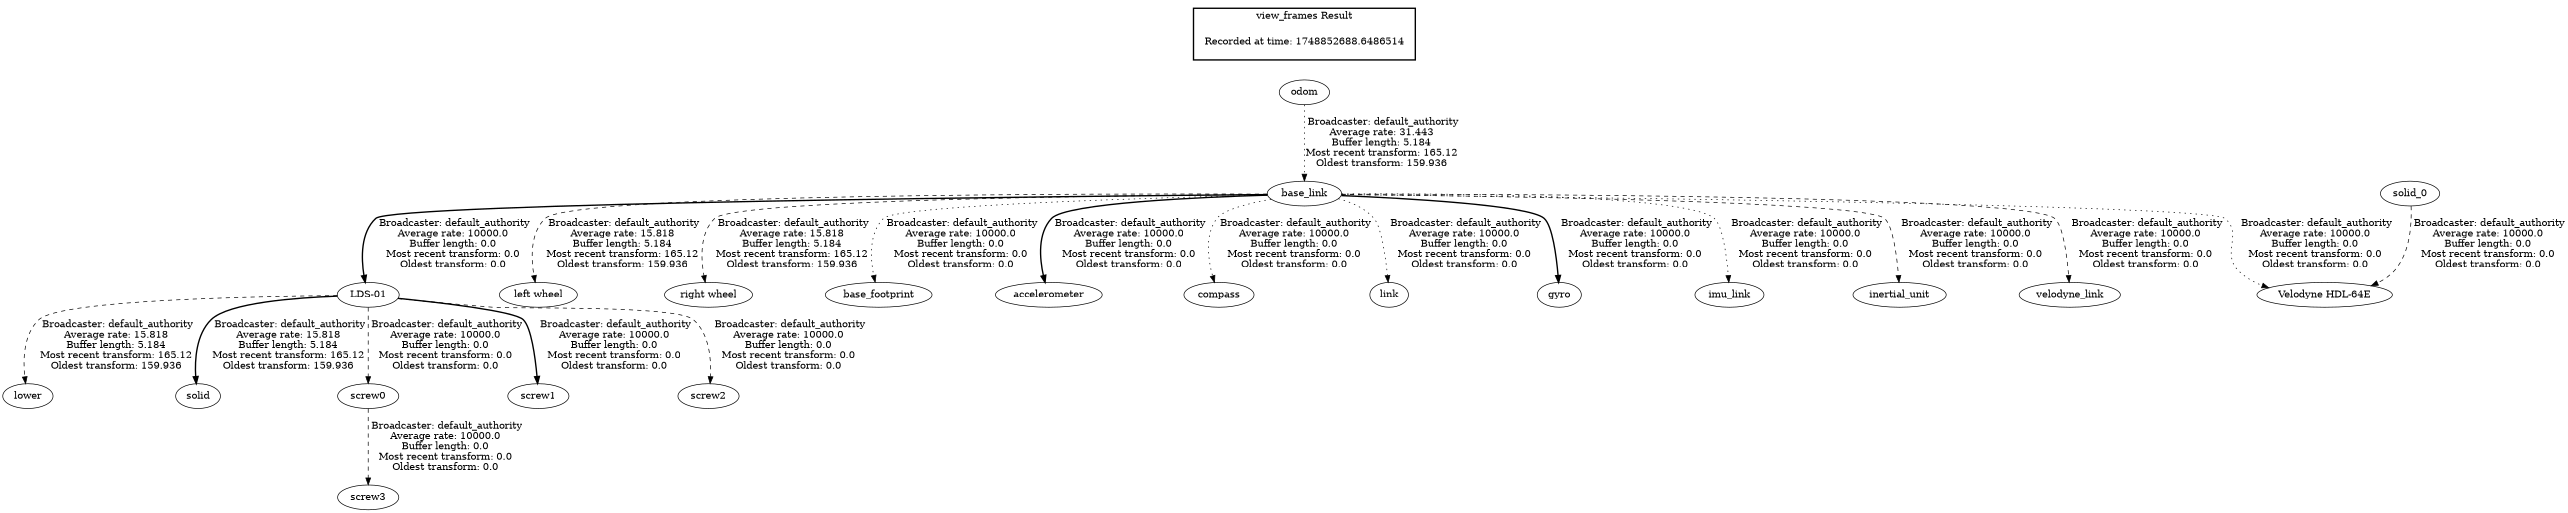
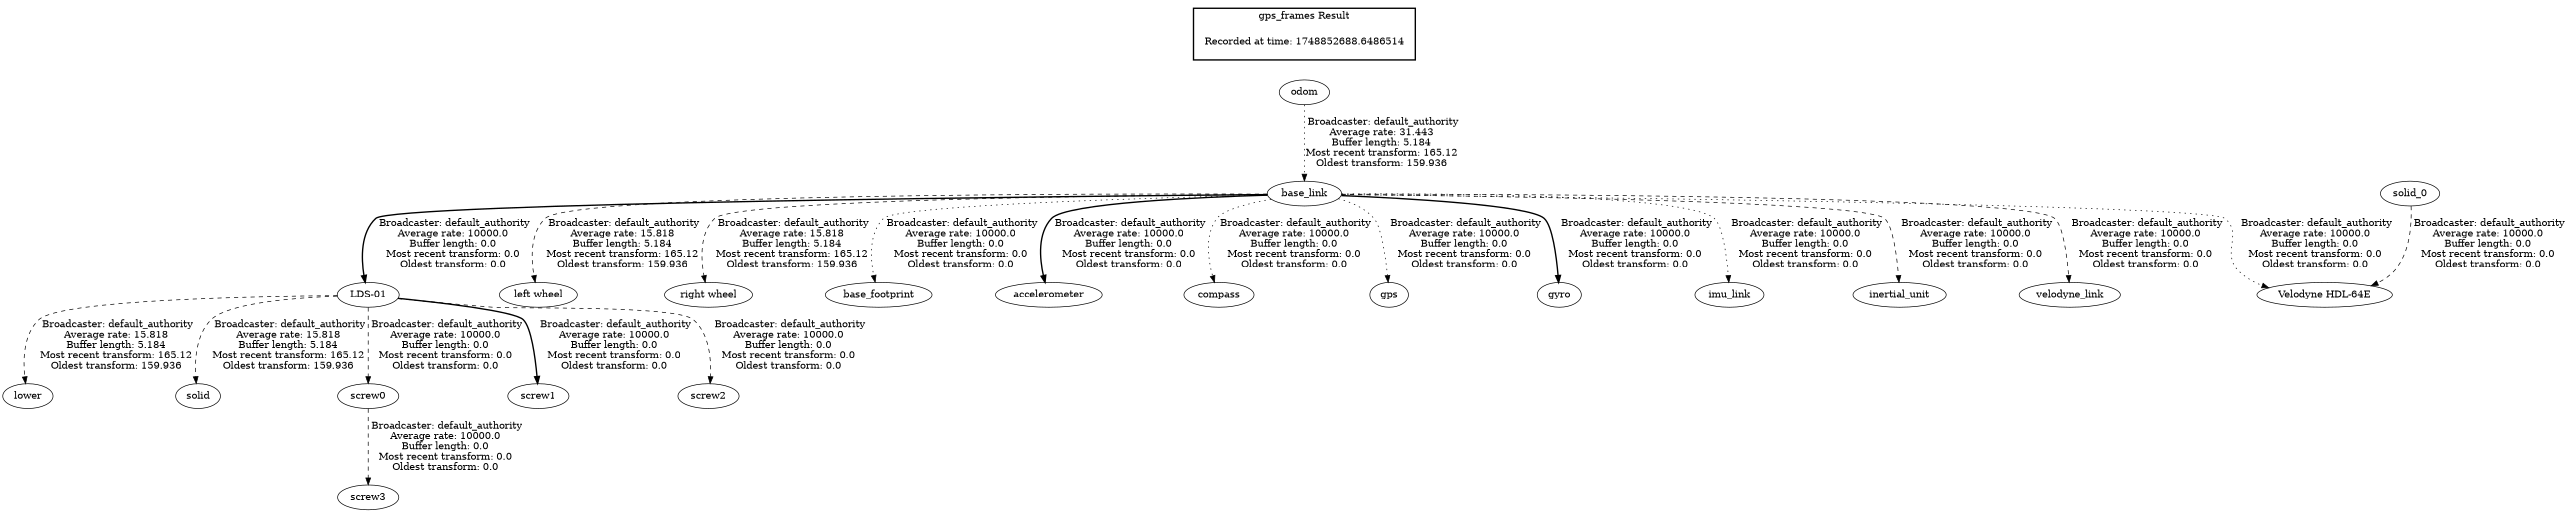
  digraph {
    edge [style=dashed]
    "Recorded at time: 1748852688.6486514" [shape=plaintext]
    odom
    base_link
    velodyne_link
    "LDS-01"
    "left wheel"
    "right wheel"
    base_footprint
    "Velodyne HDL-64E"
    accelerometer
    compass
-   gps [label=link]
+   gps
    gyro
    imu_link
    inertial_unit
    lower
    solid
    screw0
    screw1
    screw2
    screw3
    solid_0
    subgraph cluster_1 {
      color=black
-     label="view_frames Result"
+     label="gps_frames Result"
      style=bold
      "Recorded at time: 1748852688.6486514"
    }
    "Recorded at time: 1748852688.6486514" -> odom [style=invis]
    odom -> base_link [label=" Broadcaster: default_authority\nAverage rate: 31.443\nBuffer length: 5.184\nMost recent transform: 165.12\nOldest transform: 159.936\n" style=dotted]
    base_link -> velodyne_link [label=" Broadcaster: default_authority\nAverage rate: 10000.0\nBuffer length: 0.0\nMost recent transform: 0.0\nOldest transform: 0.0\n"]
    base_link -> "LDS-01" [label=" Broadcaster: default_authority\nAverage rate: 10000.0\nBuffer length: 0.0\nMost recent transform: 0.0\nOldest transform: 0.0\n" style=bold]
    base_link -> "left wheel" [label=" Broadcaster: default_authority\nAverage rate: 15.818\nBuffer length: 5.184\nMost recent transform: 165.12\nOldest transform: 159.936\n"]
    base_link -> "right wheel" [label=" Broadcaster: default_authority\nAverage rate: 15.818\nBuffer length: 5.184\nMost recent transform: 165.12\nOldest transform: 159.936\n"]
    base_link -> base_footprint [label=" Broadcaster: default_authority\nAverage rate: 10000.0\nBuffer length: 0.0\nMost recent transform: 0.0\nOldest transform: 0.0\n" style=dotted]
    base_link -> "Velodyne HDL-64E" [label=" Broadcaster: default_authority\nAverage rate: 10000.0\nBuffer length: 0.0\nMost recent transform: 0.0\nOldest transform: 0.0\n" style=dotted]
    base_link -> accelerometer [label=" Broadcaster: default_authority\nAverage rate: 10000.0\nBuffer length: 0.0\nMost recent transform: 0.0\nOldest transform: 0.0\n" style=bold]
    base_link -> compass [label=" Broadcaster: default_authority\nAverage rate: 10000.0\nBuffer length: 0.0\nMost recent transform: 0.0\nOldest transform: 0.0\n" style=dotted]
    base_link -> gps [label=" Broadcaster: default_authority\nAverage rate: 10000.0\nBuffer length: 0.0\nMost recent transform: 0.0\nOldest transform: 0.0\n" style=dotted]
    base_link -> gyro [label=" Broadcaster: default_authority\nAverage rate: 10000.0\nBuffer length: 0.0\nMost recent transform: 0.0\nOldest transform: 0.0\n" style=bold]
    base_link -> imu_link [label=" Broadcaster: default_authority\nAverage rate: 10000.0\nBuffer length: 0.0\nMost recent transform: 0.0\nOldest transform: 0.0\n" style=dotted]
    base_link -> inertial_unit [label=" Broadcaster: default_authority\nAverage rate: 10000.0\nBuffer length: 0.0\nMost recent transform: 0.0\nOldest transform: 0.0\n"]
    "LDS-01" -> lower [label=" Broadcaster: default_authority\nAverage rate: 15.818\nBuffer length: 5.184\nMost recent transform: 165.12\nOldest transform: 159.936\n"]
-   "LDS-01" -> solid [label=" Broadcaster: default_authority\nAverage rate: 15.818\nBuffer length: 5.184\nMost recent transform: 165.12\nOldest transform: 159.936\n" style=bold]
+   "LDS-01" -> solid [label=" Broadcaster: default_authority\nAverage rate: 15.818\nBuffer length: 5.184\nMost recent transform: 165.12\nOldest transform: 159.936\n"]
    "LDS-01" -> screw0 [label=" Broadcaster: default_authority\nAverage rate: 10000.0\nBuffer length: 0.0\nMost recent transform: 0.0\nOldest transform: 0.0\n"]
    "LDS-01" -> screw1 [label=" Broadcaster: default_authority\nAverage rate: 10000.0\nBuffer length: 0.0\nMost recent transform: 0.0\nOldest transform: 0.0\n" style=bold]
    "LDS-01" -> screw2 [label=" Broadcaster: default_authority\nAverage rate: 10000.0\nBuffer length: 0.0\nMost recent transform: 0.0\nOldest transform: 0.0\n"]
    screw0 -> screw3 [label=" Broadcaster: default_authority\nAverage rate: 10000.0\nBuffer length: 0.0\nMost recent transform: 0.0\nOldest transform: 0.0\n"]
    solid_0 -> "Velodyne HDL-64E" [label=" Broadcaster: default_authority\nAverage rate: 10000.0\nBuffer length: 0.0\nMost recent transform: 0.0\nOldest transform: 0.0\n"]
  }
